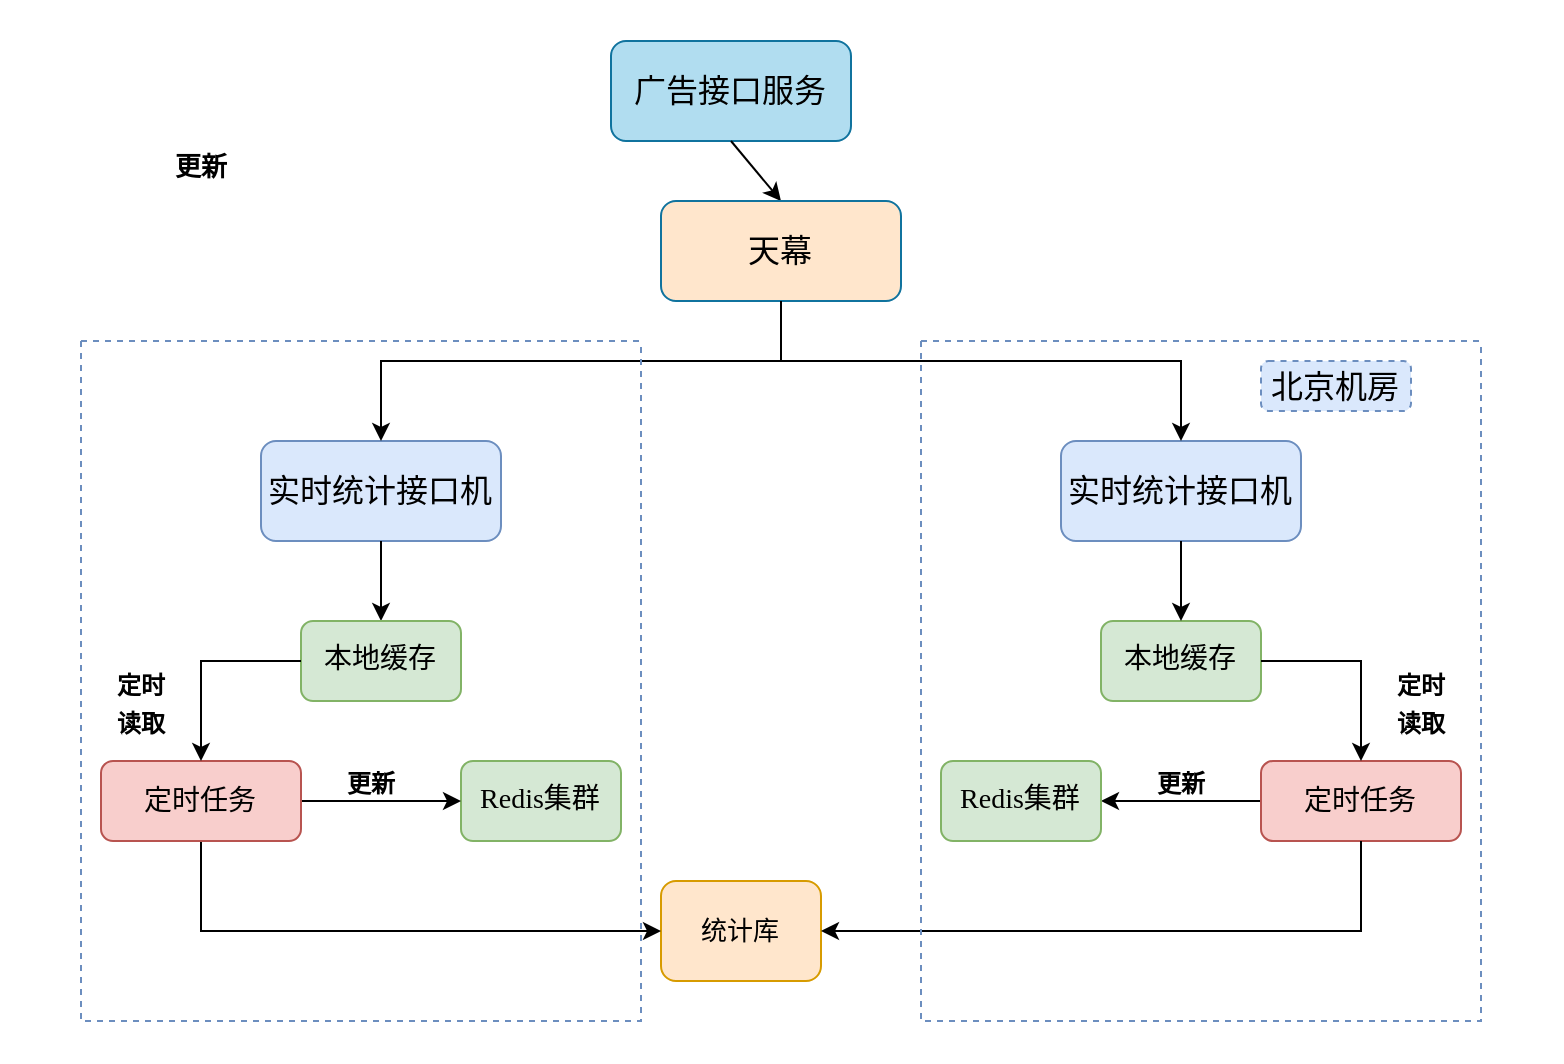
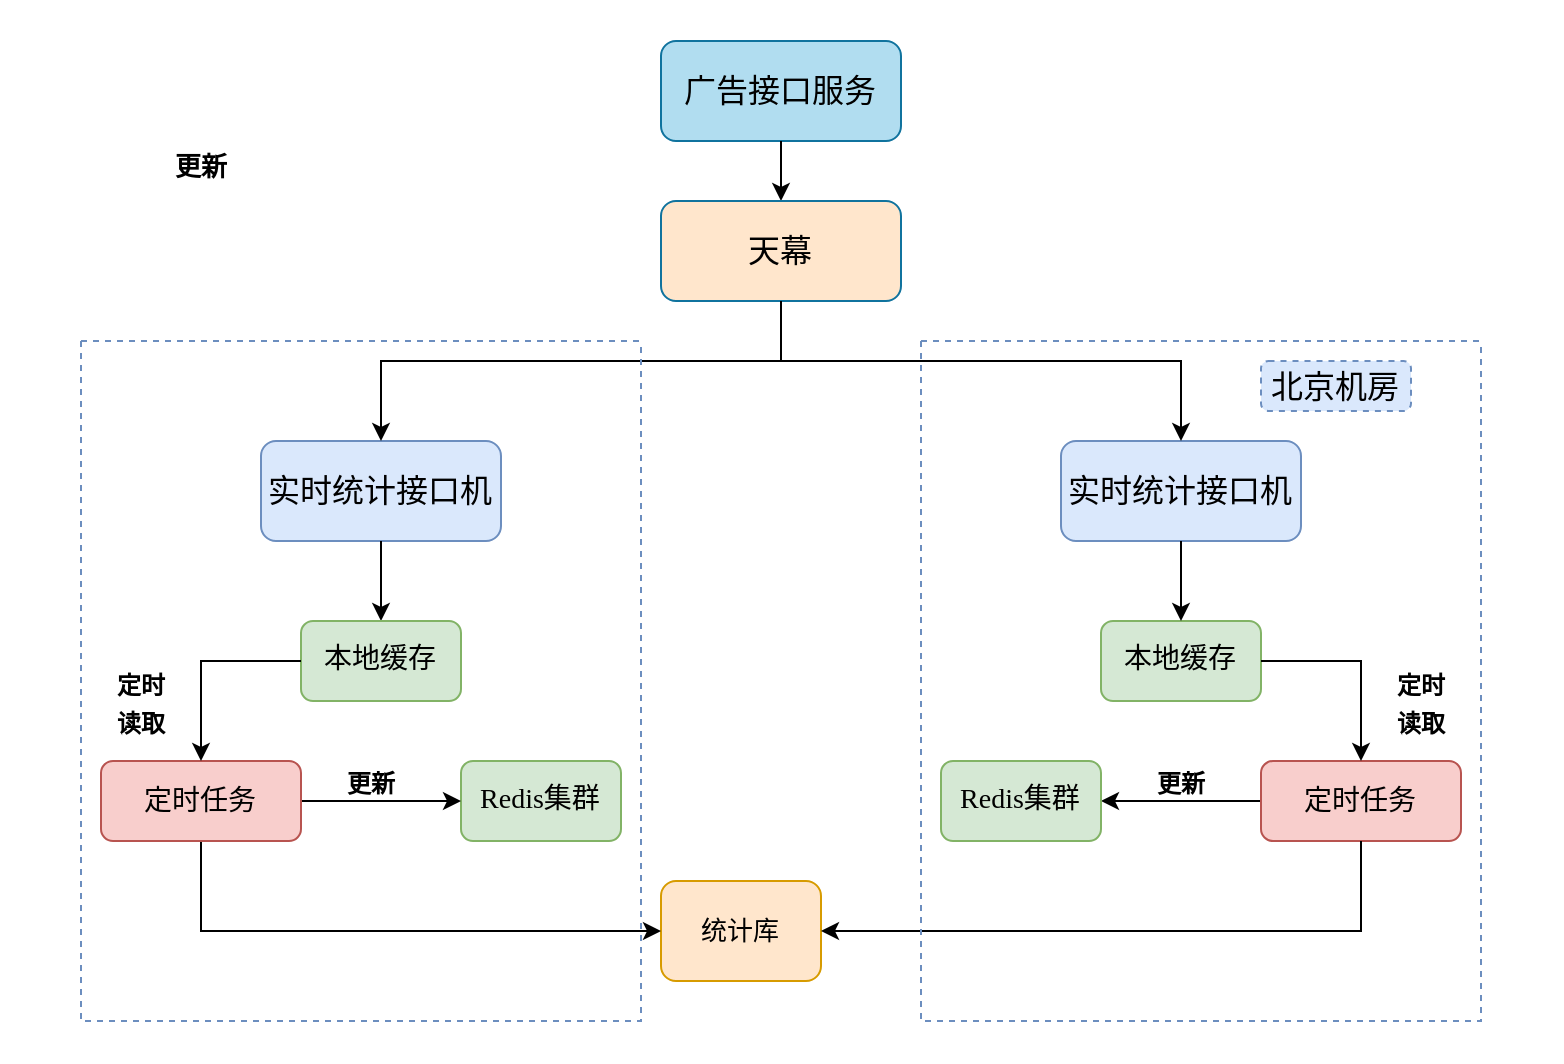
  <mxCell id="0" />
  <mxCell id="1" parent="0" />
- <mxCell id="2" value="&lt;span style=&quot;font-size: 16px;&quot;&gt;广告接口服务&lt;/span&gt;" style="rounded=1;whiteSpace=wrap;html=1;fillColor=#b1ddf0;strokeColor=#10739e;fontFamily=Verdana;" vertex="1" parent="1"><mxGeometry x="305" y="20" width="120" height="50" as="geometry" /></mxCell>
+ <mxCell id="2" value="&lt;span style=&quot;font-size: 16px;&quot;&gt;广告接口服务&lt;/span&gt;" style="rounded=1;whiteSpace=wrap;html=1;fillColor=#b1ddf0;strokeColor=#10739e;fontFamily=Verdana;" vertex="1" parent="1"><mxGeometry x="330" y="20" width="120" height="50" as="geometry" /></mxCell>
  <mxCell id="3" value="" style="endArrow=classic;html=1;rounded=0;fontFamily=Verdana;fontSize=16;exitX=0.5;exitY=1;exitDx=0;exitDy=0;" edge="1" parent="1" source="2"><mxGeometry width="50" height="50" relative="1" as="geometry"><mxPoint x="380" y="390" as="sourcePoint" /><mxPoint x="390" y="100" as="targetPoint" /></mxGeometry></mxCell>
  <mxCell id="4" value="天幕" style="rounded=1;whiteSpace=wrap;html=1;fontFamily=Verdana;fontSize=16;fillColor=#ffe6cc;strokeColor=#10739e;" vertex="1" parent="1"><mxGeometry x="330" y="100" width="120" height="50" as="geometry" /></mxCell>
  <mxCell id="5" value="实时统计接口机" style="rounded=1;whiteSpace=wrap;html=1;fontFamily=Verdana;fontSize=16;fillColor=#dae8fc;strokeColor=#6c8ebf;" vertex="1" parent="1"><mxGeometry x="130" y="220" width="120" height="50" as="geometry" /></mxCell>
  <mxCell id="6" value="统计库" style="rounded=1;whiteSpace=wrap;html=1;fontFamily=Verdana;fontSize=13;fillColor=#ffe6cc;strokeColor=#d79b00;" vertex="1" parent="1"><mxGeometry x="330" y="440" width="80" height="50" as="geometry" /></mxCell>
  <mxCell id="7" value="&lt;span style=&quot;font-size: 13px;&quot;&gt;更新&lt;/span&gt;" style="text;strokeColor=none;fillColor=none;html=1;fontSize=24;fontStyle=1;verticalAlign=middle;align=center;fontFamily=Verdana;" vertex="1" parent="1"><mxGeometry x="50" y="60" width="100" height="40" as="geometry" /></mxCell>
  <mxCell id="8" value="实时统计接口机" style="rounded=1;whiteSpace=wrap;html=1;fontFamily=Verdana;fontSize=16;fillColor=#dae8fc;strokeColor=#6c8ebf;" vertex="1" parent="1"><mxGeometry x="530" y="220" width="120" height="50" as="geometry" /></mxCell>
  <mxCell id="9" style="edgeStyle=orthogonalEdgeStyle;rounded=0;orthogonalLoop=1;jettySize=auto;html=1;exitX=1;exitY=0;exitDx=0;exitDy=0;entryX=0.5;entryY=0;entryDx=0;entryDy=0;fontFamily=Verdana;fontSize=13;" edge="1" parent="1" source="11" target="5"><mxGeometry relative="1" as="geometry" /></mxCell>
  <mxCell id="10" style="edgeStyle=orthogonalEdgeStyle;rounded=0;orthogonalLoop=1;jettySize=auto;html=1;exitX=0;exitY=0;exitDx=0;exitDy=0;entryX=0.5;entryY=0;entryDx=0;entryDy=0;fontFamily=Verdana;fontSize=13;" edge="1" parent="1" source="11" target="8"><mxGeometry relative="1" as="geometry" /></mxCell>
  <mxCell id="11" value="" style="shape=partialRectangle;whiteSpace=wrap;html=1;bottom=1;right=1;left=1;top=0;fillColor=none;routingCenterX=-0.5;fontFamily=Verdana;fontSize=13;direction=west;" vertex="1" parent="1"><mxGeometry x="190" y="180" width="400" height="20" as="geometry" /></mxCell>
  <mxCell id="12" value="" style="endArrow=none;html=1;rounded=0;fontFamily=Verdana;fontSize=13;exitX=0.5;exitY=1;exitDx=0;exitDy=0;entryX=0.5;entryY=1;entryDx=0;entryDy=0;" edge="1" parent="1" source="4" target="11"><mxGeometry width="50" height="50" relative="1" as="geometry"><mxPoint x="380" y="270" as="sourcePoint" /><mxPoint x="430" y="220" as="targetPoint" /></mxGeometry></mxCell>
  <mxCell id="13" value="" style="endArrow=classic;html=1;rounded=0;fontSize=14;exitX=0.5;exitY=1;exitDx=0;exitDy=0;entryX=0.5;entryY=0;entryDx=0;entryDy=0;" edge="1" parent="1" source="5"><mxGeometry width="50" height="50" relative="1" as="geometry"><mxPoint x="380" y="390" as="sourcePoint" /><mxPoint x="190" y="310" as="targetPoint" /></mxGeometry></mxCell>
  <mxCell id="14" value="本地缓存" style="rounded=1;whiteSpace=wrap;html=1;fontFamily=Verdana;fontSize=14;fillColor=#d5e8d4;strokeColor=#82b366;" vertex="1" parent="1"><mxGeometry x="550" y="310" width="80" height="40" as="geometry" /></mxCell>
  <mxCell id="15" value="" style="edgeStyle=orthogonalEdgeStyle;rounded=0;orthogonalLoop=1;jettySize=auto;html=1;fontSize=24;" edge="1" parent="1" source="16" target="17"><mxGeometry relative="1" as="geometry" /></mxCell>
  <mxCell id="16" value="&lt;font style=&quot;font-size: 14px;&quot;&gt;定时任务&lt;/font&gt;" style="rounded=1;whiteSpace=wrap;html=1;fillColor=#f8cecc;strokeColor=#b85450;" vertex="1" parent="1"><mxGeometry x="630" y="380" width="100" height="40" as="geometry" /></mxCell>
  <mxCell id="17" value="Redis集群" style="rounded=1;whiteSpace=wrap;html=1;fontFamily=Verdana;fontSize=14;fillColor=#d5e8d4;strokeColor=#82b366;" vertex="1" parent="1"><mxGeometry x="470" y="380" width="80" height="40" as="geometry" /></mxCell>
  <mxCell id="18" value="&lt;p style=&quot;line-height: 60%;&quot;&gt;&lt;span style=&quot;font-size: 12px;&quot;&gt;更新&lt;/span&gt;&lt;/p&gt;" style="text;strokeColor=none;fillColor=none;html=1;fontSize=24;fontStyle=1;verticalAlign=middle;align=center;" vertex="1" parent="1"><mxGeometry x="540" y="370" width="100" height="40" as="geometry" /></mxCell>
  <mxCell id="19" value="" style="endArrow=classic;html=1;rounded=0;fontSize=24;exitX=0.5;exitY=1;exitDx=0;exitDy=0;entryX=0;entryY=0.5;entryDx=0;entryDy=0;" edge="1" parent="1" target="6"><mxGeometry width="50" height="50" relative="1" as="geometry"><mxPoint x="100" y="420" as="sourcePoint" /><mxPoint x="430" y="270" as="targetPoint" /><Array as="points"><mxPoint x="100" y="465" /></Array></mxGeometry></mxCell>
  <mxCell id="20" value="" style="endArrow=classic;html=1;rounded=0;fontSize=24;exitX=0.5;exitY=1;exitDx=0;exitDy=0;entryX=1;entryY=0.5;entryDx=0;entryDy=0;" edge="1" parent="1" source="16" target="6"><mxGeometry width="50" height="50" relative="1" as="geometry"><mxPoint x="380" y="320" as="sourcePoint" /><mxPoint x="430" y="270" as="targetPoint" /><Array as="points"><mxPoint x="680" y="465" /></Array></mxGeometry></mxCell>
  <mxCell id="21" value="" style="endArrow=classic;html=1;rounded=0;fontSize=24;exitX=1;exitY=0.5;exitDx=0;exitDy=0;entryX=0.5;entryY=0;entryDx=0;entryDy=0;" edge="1" parent="1" source="14" target="16"><mxGeometry width="50" height="50" relative="1" as="geometry"><mxPoint x="380" y="320" as="sourcePoint" /><mxPoint x="430" y="270" as="targetPoint" /><Array as="points"><mxPoint x="680" y="330" /></Array></mxGeometry></mxCell>
  <mxCell id="22" value="" style="swimlane;startSize=0;fontFamily=Verdana;fontSize=13;dashed=1;fillColor=#dae8fc;strokeColor=#6c8ebf;" vertex="1" parent="1"><mxGeometry x="40" y="170" width="280" height="340" as="geometry" /></mxCell>
  <mxCell id="23" value="本地缓存" style="rounded=1;whiteSpace=wrap;html=1;fontFamily=Verdana;fontSize=14;fillColor=#d5e8d4;strokeColor=#82b366;" vertex="1" parent="22"><mxGeometry x="110" y="140" width="80" height="40" as="geometry" /></mxCell>
  <mxCell id="24" value="Redis集群" style="rounded=1;whiteSpace=wrap;html=1;fontFamily=Verdana;fontSize=14;fillColor=#d5e8d4;strokeColor=#82b366;" vertex="1" parent="22"><mxGeometry x="190" y="210" width="80" height="40" as="geometry" /></mxCell>
  <mxCell id="25" value="" style="edgeStyle=orthogonalEdgeStyle;rounded=0;orthogonalLoop=1;jettySize=auto;html=1;fontSize=14;" edge="1" parent="22" source="26" target="24"><mxGeometry relative="1" as="geometry" /></mxCell>
  <mxCell id="26" value="&lt;font style=&quot;font-size: 14px;&quot;&gt;定时任务&lt;/font&gt;" style="rounded=1;whiteSpace=wrap;html=1;fillColor=#f8cecc;strokeColor=#b85450;" vertex="1" parent="22"><mxGeometry x="10" y="210" width="100" height="40" as="geometry" /></mxCell>
  <mxCell id="27" value="" style="endArrow=classic;html=1;rounded=0;fontSize=13;exitX=0;exitY=0.5;exitDx=0;exitDy=0;entryX=0.5;entryY=0;entryDx=0;entryDy=0;" edge="1" parent="22" source="23" target="26"><mxGeometry width="50" height="50" relative="1" as="geometry"><mxPoint x="340" y="220" as="sourcePoint" /><mxPoint x="390" y="170" as="targetPoint" /><Array as="points"><mxPoint x="60" y="160" /></Array></mxGeometry></mxCell>
  <mxCell id="28" value="&lt;p style=&quot;line-height: 60%;&quot;&gt;&lt;font style=&quot;font-size: 12px;&quot;&gt;定时&lt;br&gt;读取&lt;/font&gt;&lt;/p&gt;" style="text;strokeColor=none;fillColor=none;html=1;fontSize=24;fontStyle=1;verticalAlign=middle;align=center;" vertex="1" parent="22"><mxGeometry x="-20" y="160" width="100" height="40" as="geometry" /></mxCell>
  <mxCell id="29" value="&lt;p style=&quot;line-height: 60%;&quot;&gt;&lt;span style=&quot;font-size: 12px;&quot;&gt;更新&lt;/span&gt;&lt;/p&gt;" style="text;strokeColor=none;fillColor=none;html=1;fontSize=24;fontStyle=1;verticalAlign=middle;align=center;" vertex="1" parent="22"><mxGeometry x="95" y="200" width="100" height="40" as="geometry" /></mxCell>
  <mxCell id="30" value="" style="swimlane;startSize=0;fontSize=24;dashed=1;fillColor=#dae8fc;strokeColor=#6c8ebf;" vertex="1" parent="1"><mxGeometry x="460" y="170" width="280" height="340" as="geometry" /></mxCell>
  <mxCell id="31" value="北京机房" style="rounded=1;whiteSpace=wrap;html=1;dashed=1;fontFamily=Verdana;fontSize=16;fillColor=#dae8fc;strokeColor=#6c8ebf;" vertex="1" parent="30"><mxGeometry x="170" y="10" width="75" height="25" as="geometry" /></mxCell>
  <mxCell id="32" value="&lt;p style=&quot;line-height: 60%;&quot;&gt;&lt;font style=&quot;font-size: 12px;&quot;&gt;定时&lt;br&gt;读取&lt;/font&gt;&lt;/p&gt;" style="text;strokeColor=none;fillColor=none;html=1;fontSize=24;fontStyle=1;verticalAlign=middle;align=center;" vertex="1" parent="30"><mxGeometry x="200" y="160" width="100" height="40" as="geometry" /></mxCell>
  <mxCell id="33" value="" style="endArrow=classic;html=1;rounded=0;fontSize=24;exitX=0.5;exitY=1;exitDx=0;exitDy=0;entryX=0.5;entryY=0;entryDx=0;entryDy=0;" edge="1" parent="1" source="8" target="14"><mxGeometry width="50" height="50" relative="1" as="geometry"><mxPoint x="490" y="320" as="sourcePoint" /><mxPoint x="540" y="270" as="targetPoint" /></mxGeometry></mxCell>
